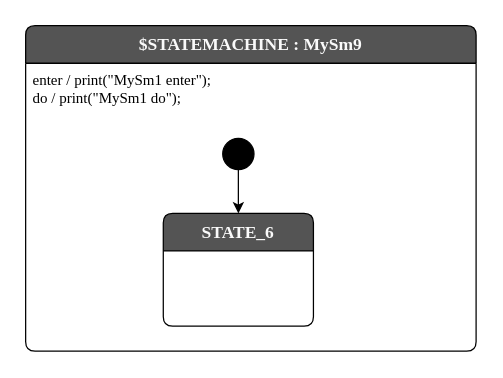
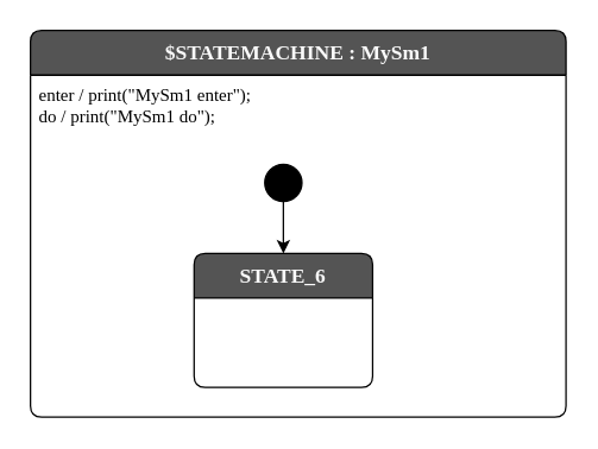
  <mxCell id="0" />
  <mxCell id="1" parent="0" />
- <mxCell id="2" value="$STATEMACHINE : MySm9" style="shape=swimlane;rotatable=0;align=center;verticalAlign=top;fontFamily=Lucida Console;startSize=30;fontSize=14;fontStyle=1;fontColor=#FAFAFA;fillColor=#545454;swimlaneFillColor=default;rounded=1;arcSize=15;absoluteArcSize=1;" vertex="1" parent="1"><mxGeometry x="20" y="20" width="360" height="260" as="geometry" /></mxCell>
+ <mxCell id="2" value="$STATEMACHINE : MySm1" style="shape=swimlane;rotatable=0;align=center;verticalAlign=top;fontFamily=Lucida Console;startSize=30;fontSize=14;fontStyle=1;fontColor=#FAFAFA;fillColor=#545454;swimlaneFillColor=default;rounded=1;arcSize=15;absoluteArcSize=1;" vertex="1" parent="1"><mxGeometry x="20" y="20" width="360" height="260" as="geometry" /></mxCell>
  <mxCell id="3" value="enter / print(&quot;MySm1 enter&quot;);&#10;do / print(&quot;MySm1 do&quot;);" style="fontFamily=Lucida Console;align=left;verticalAlign=top;fillColor=none;gradientColor=none;strokeColor=none;rounded=0;spacingLeft=4;resizable=0;movable=0;deletable=0;rotatable=0;autosize=1;" vertex="1" connectable="0" parent="2"><mxGeometry y="30" width="240" height="40" as="geometry" /></mxCell>
  <mxCell id="4" value="$initial_state" style="shape=ellipse;aspect=fixed;fillColor=#000000;resizable=0;rotatable=0;noLabel=1;editable=0;" vertex="1" parent="2"><mxGeometry x="157.5" y="90" width="25" height="25" as="geometry" /></mxCell>
  <mxCell id="5" value="STATE_6" style="shape=swimlane;rotatable=0;align=center;verticalAlign=top;fontFamily=Lucida Console;startSize=30;fontSize=14;fontStyle=1;fontColor=#FAFAFA;fillColor=#545454;swimlaneFillColor=default;rounded=1;arcSize=15;absoluteArcSize=1;" vertex="1" parent="2"><mxGeometry x="110" y="150" width="120" height="90" as="geometry" /></mxCell>
  <mxCell id="6" value="" style="fontFamily=Lucida Console;align=left;verticalAlign=top;fillColor=none;gradientColor=none;strokeColor=none;rounded=0;spacingLeft=4;resizable=0;movable=0;deletable=0;rotatable=0;autosize=1;" vertex="1" connectable="0" parent="5"><mxGeometry y="30" width="50" height="40" as="geometry" /></mxCell>
  <mxCell id="7" edge="1" parent="2" source="4" target="5"><mxGeometry relative="1" as="geometry" /></mxCell>
